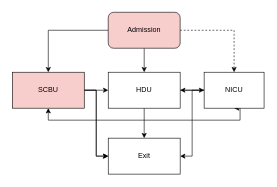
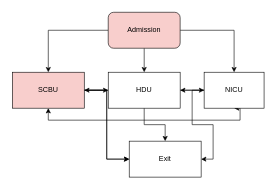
  <mxCell id="0" />
  <mxCell id="1" parent="0" />
  <mxCell id="2" style="edgeStyle=orthogonalEdgeStyle;rounded=0;orthogonalLoop=1;jettySize=auto;html=1;" edge="1" parent="1" source="5" target="18"><mxGeometry relative="1" as="geometry" /></mxCell>
  <mxCell id="3" style="edgeStyle=orthogonalEdgeStyle;rounded=0;orthogonalLoop=1;jettySize=auto;html=1;" edge="1" parent="1" source="5" target="13"><mxGeometry relative="1" as="geometry" /></mxCell>
+ <mxCell id="4" style="edgeStyle=orthogonalEdgeStyle;rounded=0;orthogonalLoop=1;jettySize=auto;html=1;entryX=1;entryY=0.5;entryDx=0;entryDy=0;" edge="1" parent="1" source="5" target="10"><mxGeometry relative="1" as="geometry" /></mxCell>
  <mxCell id="5" value="HDU" style="rounded=0;whiteSpace=wrap;html=1;" vertex="1" parent="1"><mxGeometry x="180" y="120" width="120" height="60" as="geometry" /></mxCell>
  <mxCell id="6" style="edgeStyle=orthogonalEdgeStyle;rounded=0;orthogonalLoop=1;jettySize=auto;html=1;entryX=0;entryY=0.5;entryDx=0;entryDy=0;" edge="1" parent="1" source="10" target="18"><mxGeometry relative="1" as="geometry" /></mxCell>
  <mxCell id="7" style="edgeStyle=orthogonalEdgeStyle;rounded=0;orthogonalLoop=1;jettySize=auto;html=1;" edge="1" parent="1" source="10"><mxGeometry relative="1" as="geometry"><mxPoint x="180" y="150" as="targetPoint" /></mxGeometry></mxCell>
  <mxCell id="8" style="edgeStyle=orthogonalEdgeStyle;rounded=0;orthogonalLoop=1;jettySize=auto;html=1;entryX=0.5;entryY=1;entryDx=0;entryDy=0;startArrow=classic;startFill=1;" edge="1" parent="1" source="10" target="13"><mxGeometry relative="1" as="geometry"><mxPoint x="90" y="270" as="targetPoint" /><Array as="points"><mxPoint x="80" y="200" /><mxPoint x="400" y="200" /></Array></mxGeometry></mxCell>
  <mxCell id="9" style="edgeStyle=orthogonalEdgeStyle;rounded=0;orthogonalLoop=1;jettySize=auto;html=1;entryX=0;entryY=0.5;entryDx=0;entryDy=0;startArrow=none;startFill=0;endArrow=classic;endFill=1;" edge="1" parent="1" source="10" target="18"><mxGeometry relative="1" as="geometry" /></mxCell>
  <mxCell id="10" value="SCBU" style="rounded=0;whiteSpace=wrap;html=1;fillColor=#f8cecc;" vertex="1" parent="1"><mxGeometry x="20" y="120" width="120" height="60" as="geometry" /></mxCell>
  <mxCell id="11" style="edgeStyle=orthogonalEdgeStyle;rounded=0;orthogonalLoop=1;jettySize=auto;html=1;entryX=1;entryY=0.5;entryDx=0;entryDy=0;" edge="1" parent="1" source="13" target="18"><mxGeometry relative="1" as="geometry" /></mxCell>
  <mxCell id="12" style="edgeStyle=orthogonalEdgeStyle;rounded=0;orthogonalLoop=1;jettySize=auto;html=1;" edge="1" parent="1" source="13" target="5"><mxGeometry relative="1" as="geometry" /></mxCell>
  <mxCell id="13" value="NICU" style="rounded=0;whiteSpace=wrap;html=1;" vertex="1" parent="1"><mxGeometry x="340" y="120" width="100" height="60" as="geometry" /></mxCell>
  <mxCell id="14" style="edgeStyle=orthogonalEdgeStyle;rounded=0;orthogonalLoop=1;jettySize=auto;html=1;exitX=0;exitY=0.5;exitDx=0;exitDy=0;entryX=0.5;entryY=0;entryDx=0;entryDy=0;" edge="1" parent="1" source="17" target="10"><mxGeometry relative="1" as="geometry" /></mxCell>
  <mxCell id="15" value="" style="edgeStyle=orthogonalEdgeStyle;rounded=0;orthogonalLoop=1;jettySize=auto;html=1;" edge="1" parent="1" source="17" target="5"><mxGeometry relative="1" as="geometry" /></mxCell>
- <mxCell id="16" style="edgeStyle=orthogonalEdgeStyle;rounded=0;orthogonalLoop=1;jettySize=auto;html=1;entryX=0.5;entryY=0;entryDx=0;entryDy=0;dashed=1;" edge="1" parent="1" source="17" target="13"><mxGeometry relative="1" as="geometry" /></mxCell>
+ <mxCell id="16" style="edgeStyle=orthogonalEdgeStyle;rounded=0;orthogonalLoop=1;jettySize=auto;html=1;entryX=0.5;entryY=0;entryDx=0;entryDy=0;" edge="1" parent="1" source="17" target="13"><mxGeometry relative="1" as="geometry" /></mxCell>
  <mxCell id="17" value="Admission" style="rounded=1;whiteSpace=wrap;html=1;fillColor=#f8cecc;" vertex="1" parent="1"><mxGeometry x="180" y="20" width="120" height="60" as="geometry" /></mxCell>
- <mxCell id="18" value="Exit" style="rounded=0;whiteSpace=wrap;html=1;" vertex="1" parent="1"><mxGeometry x="180" y="230" width="120" height="60" as="geometry" /></mxCell>
+ <mxCell id="18" value="Exit" style="rounded=0;whiteSpace=wrap;html=1;" vertex="1" parent="1"><mxGeometry x="215" y="235" width="120" height="60" as="geometry" /></mxCell>
